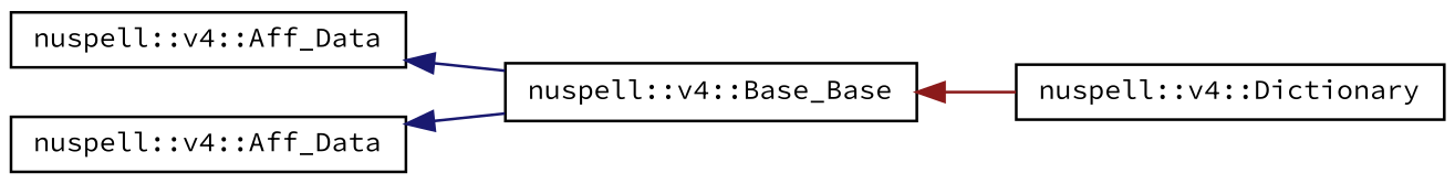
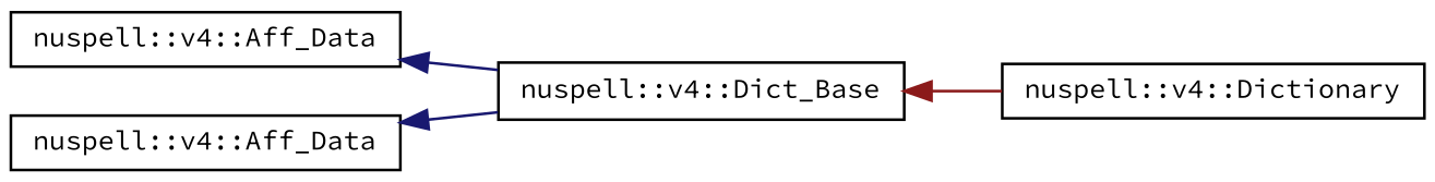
  digraph {
    rankdir=LR
    fontname="Source Code Pro"
    node [color=black fillcolor=white fontname="Source Code Pro" fontsize=10 shape=record style=filled]
    edge [color=midnightblue dir=back fontname="Source Code Pro" fontsize=10 labelfontname=Helvetica labelfontsize=10 style=solid]
    n1 [height=0.2 label="nuspell::v4::Aff_Data" width=0.4]
-   n2 [height=0.2 label="nuspell::v4::Base_Base" width=0.4]
+   n2 [height=0.2 label="nuspell::v4::Dict_Base" width=0.4]
    n3 [height=0.2 label="nuspell::v4::Dictionary" width=0.4]
    n4 [height=0.2 label="nuspell::v4::Aff_Data" width=0.4]
    n1 -> n2
    n2 -> n3 [color=firebrick4]
    n4 -> n2
  }
